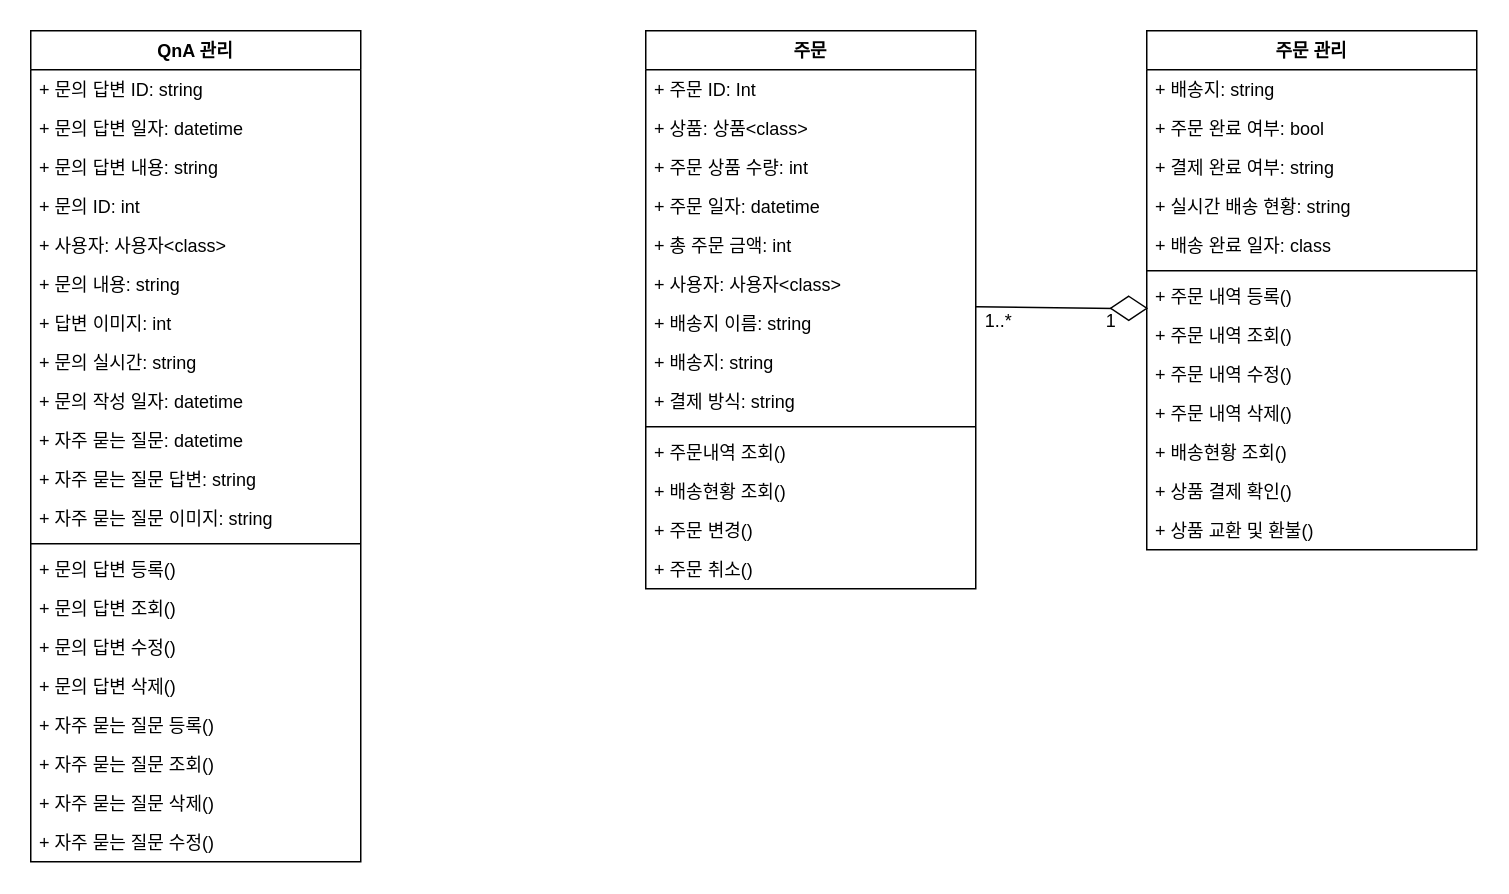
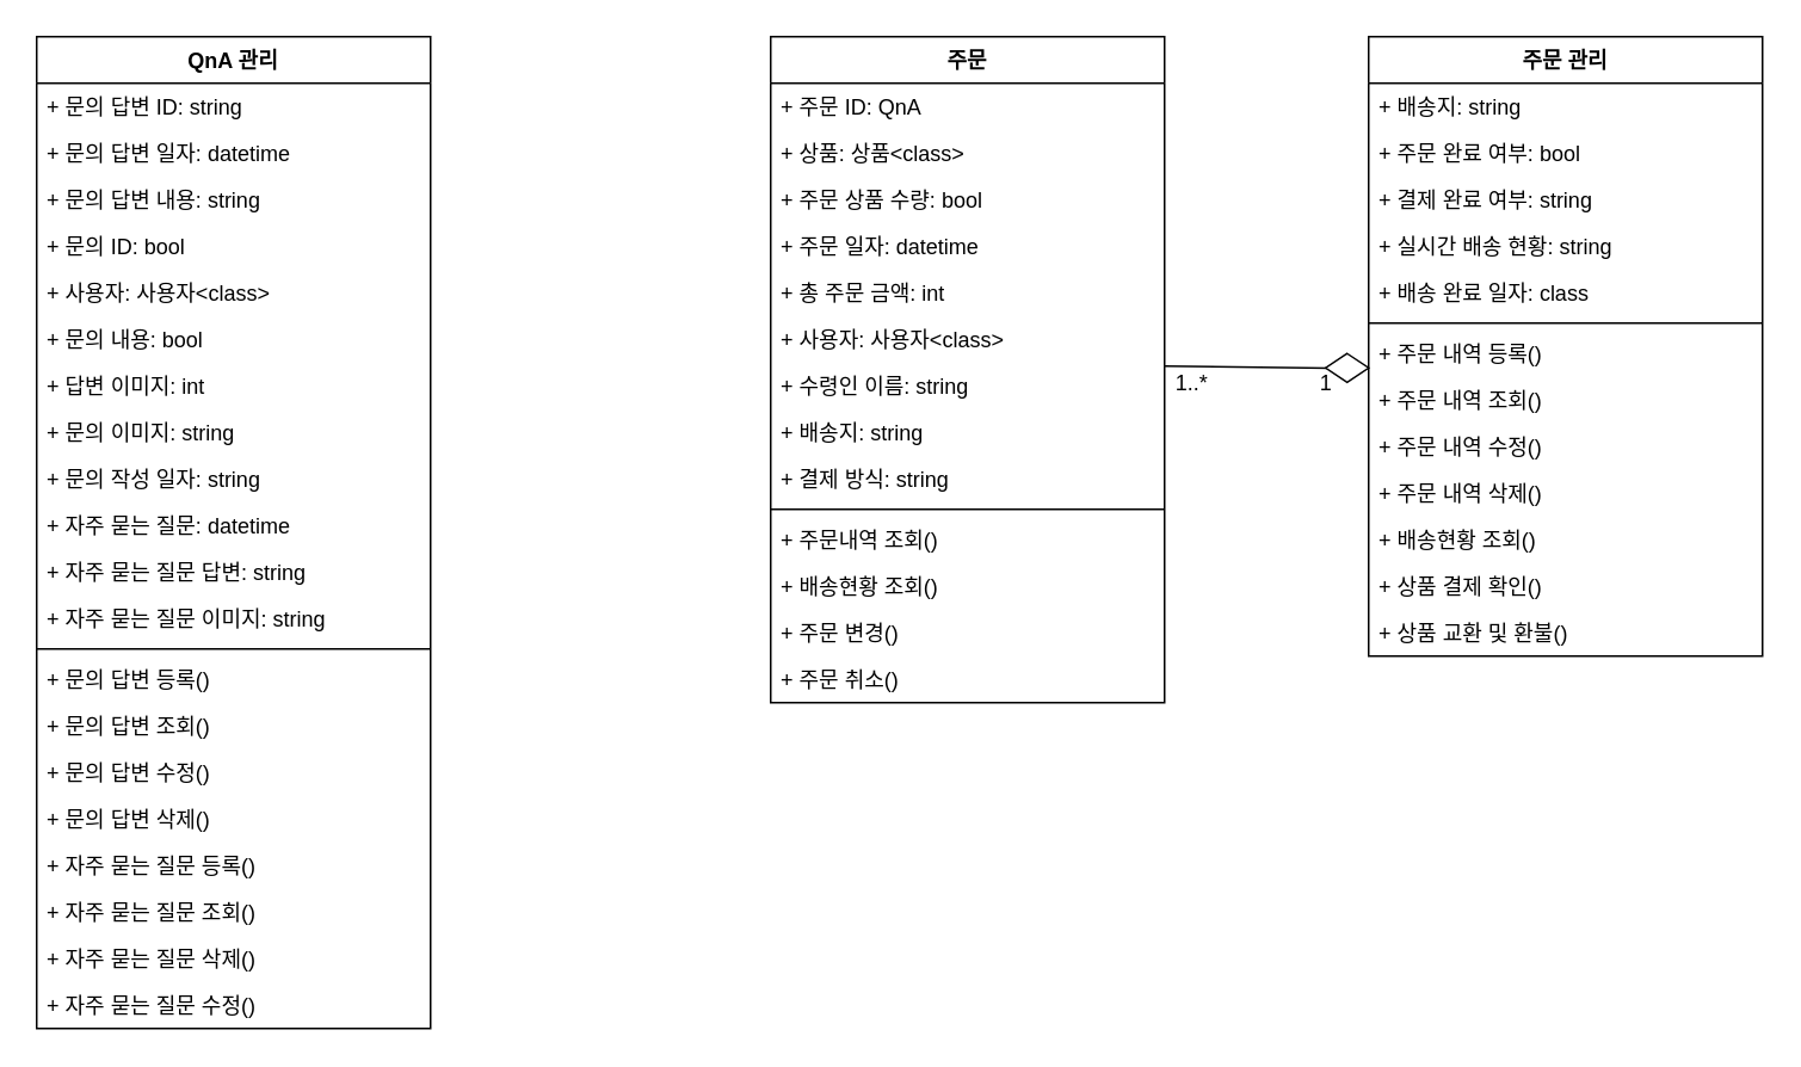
  <mxCell id="0" />
  <mxCell id="1" parent="0" />
  <mxCell id="2" value="QnA 관리" style="swimlane;fontStyle=1;align=center;verticalAlign=top;childLayout=stackLayout;horizontal=1;startSize=26;horizontalStack=0;resizeParent=1;resizeParentMax=0;resizeLast=0;collapsible=1;marginBottom=0;" vertex="1" parent="1"><mxGeometry x="20" y="20" width="220" height="554" as="geometry" /></mxCell>
  <mxCell id="3" value="+ 문의 답변 ID: string" style="text;strokeColor=none;fillColor=none;align=left;verticalAlign=top;spacingLeft=4;spacingRight=4;overflow=hidden;rotatable=0;points=[[0,0.5],[1,0.5]];portConstraint=eastwest;" vertex="1" parent="2"><mxGeometry y="26" width="220" height="26" as="geometry" /></mxCell>
  <mxCell id="4" value="+ 문의 답변 일자: datetime" style="text;strokeColor=none;fillColor=none;align=left;verticalAlign=top;spacingLeft=4;spacingRight=4;overflow=hidden;rotatable=0;points=[[0,0.5],[1,0.5]];portConstraint=eastwest;" vertex="1" parent="2"><mxGeometry y="52" width="220" height="26" as="geometry" /></mxCell>
  <mxCell id="5" value="+ 문의 답변 내용: string" style="text;strokeColor=none;fillColor=none;align=left;verticalAlign=top;spacingLeft=4;spacingRight=4;overflow=hidden;rotatable=0;points=[[0,0.5],[1,0.5]];portConstraint=eastwest;" vertex="1" parent="2"><mxGeometry y="78" width="220" height="26" as="geometry" /></mxCell>
- <mxCell id="6" value="+ 문의 ID: int" style="text;strokeColor=none;fillColor=none;align=left;verticalAlign=top;spacingLeft=4;spacingRight=4;overflow=hidden;rotatable=0;points=[[0,0.5],[1,0.5]];portConstraint=eastwest;" vertex="1" parent="2"><mxGeometry y="104" width="220" height="26" as="geometry" /></mxCell>
+ <mxCell id="6" value="+ 문의 ID: bool" style="text;strokeColor=none;fillColor=none;align=left;verticalAlign=top;spacingLeft=4;spacingRight=4;overflow=hidden;rotatable=0;points=[[0,0.5],[1,0.5]];portConstraint=eastwest;" vertex="1" parent="2"><mxGeometry y="104" width="220" height="26" as="geometry" /></mxCell>
  <mxCell id="7" value="+ 사용자: 사용자&lt;class&gt;" style="text;strokeColor=none;fillColor=none;align=left;verticalAlign=top;spacingLeft=4;spacingRight=4;overflow=hidden;rotatable=0;points=[[0,0.5],[1,0.5]];portConstraint=eastwest;" vertex="1" parent="2"><mxGeometry y="130" width="220" height="26" as="geometry" /></mxCell>
- <mxCell id="8" value="+ 문의 내용: string" style="text;strokeColor=none;fillColor=none;align=left;verticalAlign=top;spacingLeft=4;spacingRight=4;overflow=hidden;rotatable=0;points=[[0,0.5],[1,0.5]];portConstraint=eastwest;" vertex="1" parent="2"><mxGeometry y="156" width="220" height="26" as="geometry" /></mxCell>
+ <mxCell id="8" value="+ 문의 내용: bool" style="text;strokeColor=none;fillColor=none;align=left;verticalAlign=top;spacingLeft=4;spacingRight=4;overflow=hidden;rotatable=0;points=[[0,0.5],[1,0.5]];portConstraint=eastwest;" vertex="1" parent="2"><mxGeometry y="156" width="220" height="26" as="geometry" /></mxCell>
  <mxCell id="9" value="+ 답변 이미지: int" style="text;strokeColor=none;fillColor=none;align=left;verticalAlign=top;spacingLeft=4;spacingRight=4;overflow=hidden;rotatable=0;points=[[0,0.5],[1,0.5]];portConstraint=eastwest;" vertex="1" parent="2"><mxGeometry y="182" width="220" height="26" as="geometry" /></mxCell>
- <mxCell id="10" value="+ 문의 실시간: string" style="text;strokeColor=none;fillColor=none;align=left;verticalAlign=top;spacingLeft=4;spacingRight=4;overflow=hidden;rotatable=0;points=[[0,0.5],[1,0.5]];portConstraint=eastwest;" vertex="1" parent="2"><mxGeometry y="208" width="220" height="26" as="geometry" /></mxCell>
- <mxCell id="11" value="+ 문의 작성 일자: datetime" style="text;strokeColor=none;fillColor=none;align=left;verticalAlign=top;spacingLeft=4;spacingRight=4;overflow=hidden;rotatable=0;points=[[0,0.5],[1,0.5]];portConstraint=eastwest;" vertex="1" parent="2"><mxGeometry y="234" width="220" height="26" as="geometry" /></mxCell>
+ <mxCell id="10" value="+ 문의 이미지: string" style="text;strokeColor=none;fillColor=none;align=left;verticalAlign=top;spacingLeft=4;spacingRight=4;overflow=hidden;rotatable=0;points=[[0,0.5],[1,0.5]];portConstraint=eastwest;" vertex="1" parent="2"><mxGeometry y="208" width="220" height="26" as="geometry" /></mxCell>
+ <mxCell id="11" value="+ 문의 작성 일자: string" style="text;strokeColor=none;fillColor=none;align=left;verticalAlign=top;spacingLeft=4;spacingRight=4;overflow=hidden;rotatable=0;points=[[0,0.5],[1,0.5]];portConstraint=eastwest;" vertex="1" parent="2"><mxGeometry y="234" width="220" height="26" as="geometry" /></mxCell>
  <mxCell id="12" value="+ 자주 묻는 질문: datetime" style="text;strokeColor=none;fillColor=none;align=left;verticalAlign=top;spacingLeft=4;spacingRight=4;overflow=hidden;rotatable=0;points=[[0,0.5],[1,0.5]];portConstraint=eastwest;" vertex="1" parent="2"><mxGeometry y="260" width="220" height="26" as="geometry" /></mxCell>
  <mxCell id="13" value="+ 자주 묻는 질문 답변: string" style="text;strokeColor=none;fillColor=none;align=left;verticalAlign=top;spacingLeft=4;spacingRight=4;overflow=hidden;rotatable=0;points=[[0,0.5],[1,0.5]];portConstraint=eastwest;" vertex="1" parent="2"><mxGeometry y="286" width="220" height="26" as="geometry" /></mxCell>
  <mxCell id="14" value="+ 자주 묻는 질문 이미지: string" style="text;strokeColor=none;fillColor=none;align=left;verticalAlign=top;spacingLeft=4;spacingRight=4;overflow=hidden;rotatable=0;points=[[0,0.5],[1,0.5]];portConstraint=eastwest;" vertex="1" parent="2"><mxGeometry y="312" width="220" height="26" as="geometry" /></mxCell>
  <mxCell id="15" value="" style="line;strokeWidth=1;fillColor=none;align=left;verticalAlign=middle;spacingTop=-1;spacingLeft=3;spacingRight=3;rotatable=0;labelPosition=right;points=[];portConstraint=eastwest;" vertex="1" parent="2"><mxGeometry y="338" width="220" height="8" as="geometry" /></mxCell>
  <mxCell id="16" value="+ 문의 답변 등록()" style="text;strokeColor=none;fillColor=none;align=left;verticalAlign=top;spacingLeft=4;spacingRight=4;overflow=hidden;rotatable=0;points=[[0,0.5],[1,0.5]];portConstraint=eastwest;" vertex="1" parent="2"><mxGeometry y="346" width="220" height="26" as="geometry" /></mxCell>
  <mxCell id="17" value="+ 문의 답변 조회()" style="text;strokeColor=none;fillColor=none;align=left;verticalAlign=top;spacingLeft=4;spacingRight=4;overflow=hidden;rotatable=0;points=[[0,0.5],[1,0.5]];portConstraint=eastwest;" vertex="1" parent="2"><mxGeometry y="372" width="220" height="26" as="geometry" /></mxCell>
  <mxCell id="18" value="+ 문의 답변 수정()" style="text;strokeColor=none;fillColor=none;align=left;verticalAlign=top;spacingLeft=4;spacingRight=4;overflow=hidden;rotatable=0;points=[[0,0.5],[1,0.5]];portConstraint=eastwest;" vertex="1" parent="2"><mxGeometry y="398" width="220" height="26" as="geometry" /></mxCell>
  <mxCell id="19" value="+ 문의 답변 삭제()" style="text;strokeColor=none;fillColor=none;align=left;verticalAlign=top;spacingLeft=4;spacingRight=4;overflow=hidden;rotatable=0;points=[[0,0.5],[1,0.5]];portConstraint=eastwest;" vertex="1" parent="2"><mxGeometry y="424" width="220" height="26" as="geometry" /></mxCell>
  <mxCell id="20" value="+ 자주 묻는 질문 등록()" style="text;strokeColor=none;fillColor=none;align=left;verticalAlign=top;spacingLeft=4;spacingRight=4;overflow=hidden;rotatable=0;points=[[0,0.5],[1,0.5]];portConstraint=eastwest;" vertex="1" parent="2"><mxGeometry y="450" width="220" height="26" as="geometry" /></mxCell>
  <mxCell id="21" value="+ 자주 묻는 질문 조회()" style="text;strokeColor=none;fillColor=none;align=left;verticalAlign=top;spacingLeft=4;spacingRight=4;overflow=hidden;rotatable=0;points=[[0,0.5],[1,0.5]];portConstraint=eastwest;" vertex="1" parent="2"><mxGeometry y="476" width="220" height="26" as="geometry" /></mxCell>
  <mxCell id="22" value="+ 자주 묻는 질문 삭제()" style="text;strokeColor=none;fillColor=none;align=left;verticalAlign=top;spacingLeft=4;spacingRight=4;overflow=hidden;rotatable=0;points=[[0,0.5],[1,0.5]];portConstraint=eastwest;" vertex="1" parent="2"><mxGeometry y="502" width="220" height="26" as="geometry" /></mxCell>
  <mxCell id="23" value="+ 자주 묻는 질문 수정()" style="text;strokeColor=none;fillColor=none;align=left;verticalAlign=top;spacingLeft=4;spacingRight=4;overflow=hidden;rotatable=0;points=[[0,0.5],[1,0.5]];portConstraint=eastwest;" vertex="1" parent="2"><mxGeometry y="528" width="220" height="26" as="geometry" /></mxCell>
  <mxCell id="24" value="주문" style="swimlane;fontStyle=1;align=center;verticalAlign=top;childLayout=stackLayout;horizontal=1;startSize=26;horizontalStack=0;resizeParent=1;resizeParentMax=0;resizeLast=0;collapsible=1;marginBottom=0;" vertex="1" parent="1"><mxGeometry x="430" y="20" width="220" height="372" as="geometry" /></mxCell>
- <mxCell id="25" value="+ 주문 ID: Int" style="text;strokeColor=none;fillColor=none;align=left;verticalAlign=top;spacingLeft=4;spacingRight=4;overflow=hidden;rotatable=0;points=[[0,0.5],[1,0.5]];portConstraint=eastwest;" vertex="1" parent="24"><mxGeometry y="26" width="220" height="26" as="geometry" /></mxCell>
+ <mxCell id="25" value="+ 주문 ID: QnA" style="text;strokeColor=none;fillColor=none;align=left;verticalAlign=top;spacingLeft=4;spacingRight=4;overflow=hidden;rotatable=0;points=[[0,0.5],[1,0.5]];portConstraint=eastwest;" vertex="1" parent="24"><mxGeometry y="26" width="220" height="26" as="geometry" /></mxCell>
  <mxCell id="26" value="+ 상품: 상품&lt;class&gt;" style="text;strokeColor=none;fillColor=none;align=left;verticalAlign=top;spacingLeft=4;spacingRight=4;overflow=hidden;rotatable=0;points=[[0,0.5],[1,0.5]];portConstraint=eastwest;" vertex="1" parent="24"><mxGeometry y="52" width="220" height="26" as="geometry" /></mxCell>
- <mxCell id="27" value="+ 주문 상품 수량: int" style="text;strokeColor=none;fillColor=none;align=left;verticalAlign=top;spacingLeft=4;spacingRight=4;overflow=hidden;rotatable=0;points=[[0,0.5],[1,0.5]];portConstraint=eastwest;" vertex="1" parent="24"><mxGeometry y="78" width="220" height="26" as="geometry" /></mxCell>
+ <mxCell id="27" value="+ 주문 상품 수량: bool" style="text;strokeColor=none;fillColor=none;align=left;verticalAlign=top;spacingLeft=4;spacingRight=4;overflow=hidden;rotatable=0;points=[[0,0.5],[1,0.5]];portConstraint=eastwest;" vertex="1" parent="24"><mxGeometry y="78" width="220" height="26" as="geometry" /></mxCell>
  <mxCell id="28" value="+ 주문 일자: datetime" style="text;strokeColor=none;fillColor=none;align=left;verticalAlign=top;spacingLeft=4;spacingRight=4;overflow=hidden;rotatable=0;points=[[0,0.5],[1,0.5]];portConstraint=eastwest;" vertex="1" parent="24"><mxGeometry y="104" width="220" height="26" as="geometry" /></mxCell>
  <mxCell id="29" value="+ 총 주문 금액: int" style="text;strokeColor=none;fillColor=none;align=left;verticalAlign=top;spacingLeft=4;spacingRight=4;overflow=hidden;rotatable=0;points=[[0,0.5],[1,0.5]];portConstraint=eastwest;" vertex="1" parent="24"><mxGeometry y="130" width="220" height="26" as="geometry" /></mxCell>
  <mxCell id="30" value="+ 사용자: 사용자&lt;class&gt;" style="text;strokeColor=none;fillColor=none;align=left;verticalAlign=top;spacingLeft=4;spacingRight=4;overflow=hidden;rotatable=0;points=[[0,0.5],[1,0.5]];portConstraint=eastwest;" vertex="1" parent="24"><mxGeometry y="156" width="220" height="26" as="geometry" /></mxCell>
- <mxCell id="31" value="+ 배송지 이름: string&#10;" style="text;strokeColor=none;fillColor=none;align=left;verticalAlign=top;spacingLeft=4;spacingRight=4;overflow=hidden;rotatable=0;points=[[0,0.5],[1,0.5]];portConstraint=eastwest;" vertex="1" parent="24"><mxGeometry y="182" width="220" height="26" as="geometry" /></mxCell>
+ <mxCell id="31" value="+ 수령인 이름: string&#10;" style="text;strokeColor=none;fillColor=none;align=left;verticalAlign=top;spacingLeft=4;spacingRight=4;overflow=hidden;rotatable=0;points=[[0,0.5],[1,0.5]];portConstraint=eastwest;" vertex="1" parent="24"><mxGeometry y="182" width="220" height="26" as="geometry" /></mxCell>
  <mxCell id="32" value="+ 배송지: string" style="text;strokeColor=none;fillColor=none;align=left;verticalAlign=top;spacingLeft=4;spacingRight=4;overflow=hidden;rotatable=0;points=[[0,0.5],[1,0.5]];portConstraint=eastwest;" vertex="1" parent="24"><mxGeometry y="208" width="220" height="26" as="geometry" /></mxCell>
  <mxCell id="33" value="+ 결제 방식: string" style="text;strokeColor=none;fillColor=none;align=left;verticalAlign=top;spacingLeft=4;spacingRight=4;overflow=hidden;rotatable=0;points=[[0,0.5],[1,0.5]];portConstraint=eastwest;" vertex="1" parent="24"><mxGeometry y="234" width="220" height="26" as="geometry" /></mxCell>
  <mxCell id="34" value="" style="line;strokeWidth=1;fillColor=none;align=left;verticalAlign=middle;spacingTop=-1;spacingLeft=3;spacingRight=3;rotatable=0;labelPosition=right;points=[];portConstraint=eastwest;" vertex="1" parent="24"><mxGeometry y="260" width="220" height="8" as="geometry" /></mxCell>
  <mxCell id="35" value="+ 주문내역 조회()" style="text;strokeColor=none;fillColor=none;align=left;verticalAlign=top;spacingLeft=4;spacingRight=4;overflow=hidden;rotatable=0;points=[[0,0.5],[1,0.5]];portConstraint=eastwest;" vertex="1" parent="24"><mxGeometry y="268" width="220" height="26" as="geometry" /></mxCell>
  <mxCell id="36" value="+ 배송현황 조회()" style="text;strokeColor=none;fillColor=none;align=left;verticalAlign=top;spacingLeft=4;spacingRight=4;overflow=hidden;rotatable=0;points=[[0,0.5],[1,0.5]];portConstraint=eastwest;" vertex="1" parent="24"><mxGeometry y="294" width="220" height="26" as="geometry" /></mxCell>
  <mxCell id="37" value="+ 주문 변경()" style="text;strokeColor=none;fillColor=none;align=left;verticalAlign=top;spacingLeft=4;spacingRight=4;overflow=hidden;rotatable=0;points=[[0,0.5],[1,0.5]];portConstraint=eastwest;" vertex="1" parent="24"><mxGeometry y="320" width="220" height="26" as="geometry" /></mxCell>
  <mxCell id="38" value="+ 주문 취소()" style="text;strokeColor=none;fillColor=none;align=left;verticalAlign=top;spacingLeft=4;spacingRight=4;overflow=hidden;rotatable=0;points=[[0,0.5],[1,0.5]];portConstraint=eastwest;" vertex="1" parent="24"><mxGeometry y="346" width="220" height="26" as="geometry" /></mxCell>
  <mxCell id="39" value="주문 관리" style="swimlane;fontStyle=1;align=center;verticalAlign=top;childLayout=stackLayout;horizontal=1;startSize=26;horizontalStack=0;resizeParent=1;resizeParentMax=0;resizeLast=0;collapsible=1;marginBottom=0;" vertex="1" parent="1"><mxGeometry x="764" y="20" width="220" height="346" as="geometry" /></mxCell>
  <mxCell id="40" value="+ 배송지: string" style="text;strokeColor=none;fillColor=none;align=left;verticalAlign=top;spacingLeft=4;spacingRight=4;overflow=hidden;rotatable=0;points=[[0,0.5],[1,0.5]];portConstraint=eastwest;" vertex="1" parent="39"><mxGeometry y="26" width="220" height="26" as="geometry" /></mxCell>
  <mxCell id="41" value="+ 주문 완료 여부: bool" style="text;strokeColor=none;fillColor=none;align=left;verticalAlign=top;spacingLeft=4;spacingRight=4;overflow=hidden;rotatable=0;points=[[0,0.5],[1,0.5]];portConstraint=eastwest;" vertex="1" parent="39"><mxGeometry y="52" width="220" height="26" as="geometry" /></mxCell>
  <mxCell id="42" value="+ 결제 완료 여부: string" style="text;strokeColor=none;fillColor=none;align=left;verticalAlign=top;spacingLeft=4;spacingRight=4;overflow=hidden;rotatable=0;points=[[0,0.5],[1,0.5]];portConstraint=eastwest;" vertex="1" parent="39"><mxGeometry y="78" width="220" height="26" as="geometry" /></mxCell>
  <mxCell id="43" value="+ 실시간 배송 현황: string" style="text;strokeColor=none;fillColor=none;align=left;verticalAlign=top;spacingLeft=4;spacingRight=4;overflow=hidden;rotatable=0;points=[[0,0.5],[1,0.5]];portConstraint=eastwest;" vertex="1" parent="39"><mxGeometry y="104" width="220" height="26" as="geometry" /></mxCell>
  <mxCell id="44" value="+ 배송 완료 일자: class" style="text;strokeColor=none;fillColor=none;align=left;verticalAlign=top;spacingLeft=4;spacingRight=4;overflow=hidden;rotatable=0;points=[[0,0.5],[1,0.5]];portConstraint=eastwest;" vertex="1" parent="39"><mxGeometry y="130" width="220" height="26" as="geometry" /></mxCell>
  <mxCell id="45" value="" style="line;strokeWidth=1;fillColor=none;align=left;verticalAlign=middle;spacingTop=-1;spacingLeft=3;spacingRight=3;rotatable=0;labelPosition=right;points=[];portConstraint=eastwest;" vertex="1" parent="39"><mxGeometry y="156" width="220" height="8" as="geometry" /></mxCell>
  <mxCell id="46" value="+ 주문 내역 등록()" style="text;strokeColor=none;fillColor=none;align=left;verticalAlign=top;spacingLeft=4;spacingRight=4;overflow=hidden;rotatable=0;points=[[0,0.5],[1,0.5]];portConstraint=eastwest;" vertex="1" parent="39"><mxGeometry y="164" width="220" height="26" as="geometry" /></mxCell>
  <mxCell id="47" value="+ 주문 내역 조회()" style="text;strokeColor=none;fillColor=none;align=left;verticalAlign=top;spacingLeft=4;spacingRight=4;overflow=hidden;rotatable=0;points=[[0,0.5],[1,0.5]];portConstraint=eastwest;" vertex="1" parent="39"><mxGeometry y="190" width="220" height="26" as="geometry" /></mxCell>
  <mxCell id="48" value="+ 주문 내역 수정()" style="text;strokeColor=none;fillColor=none;align=left;verticalAlign=top;spacingLeft=4;spacingRight=4;overflow=hidden;rotatable=0;points=[[0,0.5],[1,0.5]];portConstraint=eastwest;" vertex="1" parent="39"><mxGeometry y="216" width="220" height="26" as="geometry" /></mxCell>
  <mxCell id="49" value="+ 주문 내역 삭제()" style="text;strokeColor=none;fillColor=none;align=left;verticalAlign=top;spacingLeft=4;spacingRight=4;overflow=hidden;rotatable=0;points=[[0,0.5],[1,0.5]];portConstraint=eastwest;" vertex="1" parent="39"><mxGeometry y="242" width="220" height="26" as="geometry" /></mxCell>
  <mxCell id="50" value="+ 배송현황 조회()" style="text;strokeColor=none;fillColor=none;align=left;verticalAlign=top;spacingLeft=4;spacingRight=4;overflow=hidden;rotatable=0;points=[[0,0.5],[1,0.5]];portConstraint=eastwest;" vertex="1" parent="39"><mxGeometry y="268" width="220" height="26" as="geometry" /></mxCell>
  <mxCell id="51" value="+ 상품 결제 확인()" style="text;strokeColor=none;fillColor=none;align=left;verticalAlign=top;spacingLeft=4;spacingRight=4;overflow=hidden;rotatable=0;points=[[0,0.5],[1,0.5]];portConstraint=eastwest;" vertex="1" parent="39"><mxGeometry y="294" width="220" height="26" as="geometry" /></mxCell>
  <mxCell id="52" value="+ 상품 교환 및 환불()" style="text;strokeColor=none;fillColor=none;align=left;verticalAlign=top;spacingLeft=4;spacingRight=4;overflow=hidden;rotatable=0;points=[[0,0.5],[1,0.5]];portConstraint=eastwest;" vertex="1" parent="39"><mxGeometry y="320" width="220" height="26" as="geometry" /></mxCell>
  <mxCell id="53" value="" style="endArrow=none;html=1;rounded=0;entryX=0.118;entryY=0.508;entryDx=0;entryDy=0;entryPerimeter=0;" edge="1" parent="1" target="54"><mxGeometry width="50" height="50" relative="1" as="geometry"><mxPoint x="650" y="204" as="sourcePoint" /><mxPoint x="750" y="204" as="targetPoint" /></mxGeometry></mxCell>
  <mxCell id="54" value="" style="rhombus;whiteSpace=wrap;html=1;" vertex="1" parent="1"><mxGeometry x="740" y="197" width="24" height="16" as="geometry" /></mxCell>
  <mxCell id="55" value="1..*" style="text;html=1;align=center;verticalAlign=middle;resizable=0;points=[];autosize=1;strokeColor=none;fillColor=none;" vertex="1" parent="1"><mxGeometry x="650" y="204" width="30" height="20" as="geometry" /></mxCell>
  <mxCell id="56" value="1" style="text;html=1;align=center;verticalAlign=middle;resizable=0;points=[];autosize=1;strokeColor=none;fillColor=none;" vertex="1" parent="1"><mxGeometry x="730" y="204" width="20" height="20" as="geometry" /></mxCell>
